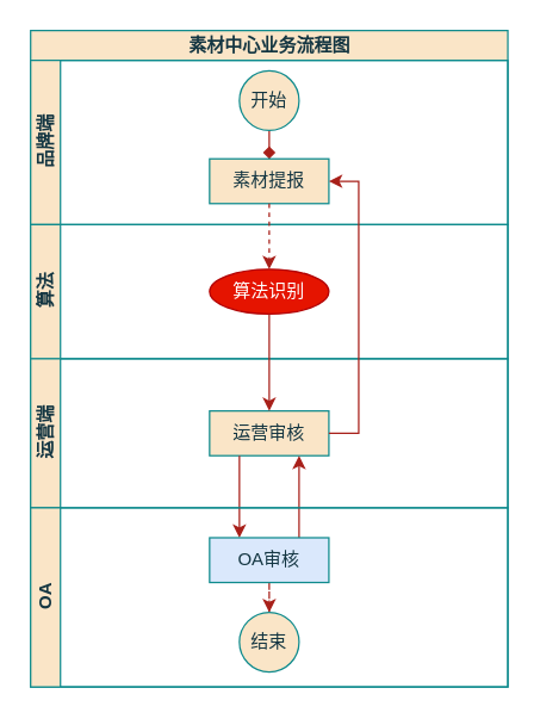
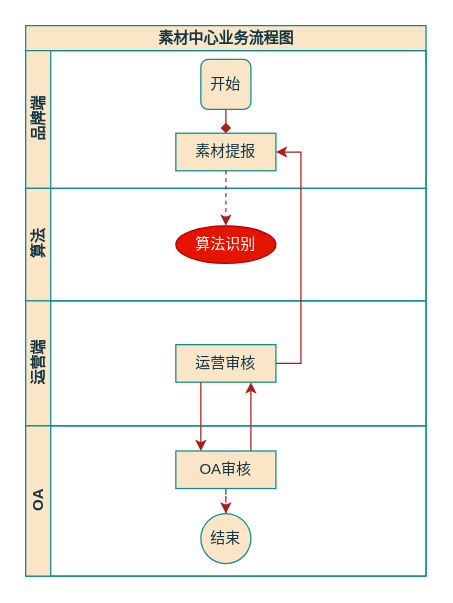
  <mxCell id="0" />
  <mxCell id="1" parent="0" />
  <mxCell id="2" value="素材中心业务流程图" style="swimlane;childLayout=stackLayout;resizeParent=1;resizeParentMax=0;horizontal=1;startSize=20;horizontalStack=0;html=1;labelBackgroundColor=none;fillColor=#FAE5C7;strokeColor=#0F8B8D;fontColor=#143642;" vertex="1" parent="1"><mxGeometry x="20" y="20" width="320" height="440" as="geometry"><mxRectangle x="170" y="10" width="150" height="30" as="alternateBounds" /></mxGeometry></mxCell>
  <mxCell id="3" value="品牌端" style="swimlane;startSize=20;horizontal=0;html=1;labelBackgroundColor=none;fillColor=#FAE5C7;strokeColor=#0F8B8D;fontColor=#143642;" vertex="1" parent="2"><mxGeometry y="20" width="320" height="110" as="geometry" /></mxCell>
  <mxCell id="4" style="edgeStyle=orthogonalEdgeStyle;rounded=0;orthogonalLoop=1;jettySize=auto;html=1;exitX=0.5;exitY=1;exitDx=0;exitDy=0;labelBackgroundColor=none;strokeColor=#A8201A;fontColor=default;endArrow=diamond;" edge="1" parent="3" source="5" target="6"><mxGeometry relative="1" as="geometry" /></mxCell>
- <mxCell id="5" value="开始" style="ellipse;whiteSpace=wrap;html=1;labelBackgroundColor=none;fillColor=#FAE5C7;strokeColor=#0F8B8D;fontColor=#143642;" vertex="1" parent="3"><mxGeometry x="140" y="7" width="40" height="40" as="geometry" /></mxCell>
+ <mxCell id="5" value="开始" style="whiteSpace=wrap;html=1;labelBackgroundColor=none;fillColor=#FAE5C7;strokeColor=#0F8B8D;fontColor=#143642;rounded=1;" vertex="1" parent="3"><mxGeometry x="140" y="7" width="40" height="40" as="geometry" /></mxCell>
  <mxCell id="6" value="素材提报" style="rounded=0;whiteSpace=wrap;html=1;glass=0;sketch=0;labelBackgroundColor=none;fillColor=#FAE5C7;strokeColor=#0F8B8D;fontColor=#143642;" vertex="1" parent="3"><mxGeometry x="120" y="66" width="80" height="30" as="geometry" /></mxCell>
  <mxCell id="7" value="算法" style="swimlane;startSize=20;horizontal=0;html=1;labelBackgroundColor=none;fillColor=#FAE5C7;strokeColor=#0F8B8D;fontColor=#143642;" vertex="1" parent="2"><mxGeometry y="130" width="320" height="90" as="geometry" /></mxCell>
  <mxCell id="8" value="算法识别" style="ellipse;whiteSpace=wrap;html=1;glass=0;sketch=0;labelBackgroundColor=none;fillColor=#e51400;strokeColor=#B20000;fontColor=#ffffff;" vertex="1" parent="7"><mxGeometry x="120" y="30" width="80" height="30" as="geometry" /></mxCell>
  <mxCell id="9" value="运营端" style="swimlane;startSize=20;horizontal=0;html=1;labelBackgroundColor=none;fillColor=#FAE5C7;strokeColor=#0F8B8D;fontColor=#143642;" vertex="1" parent="2"><mxGeometry y="220" width="320" height="100" as="geometry" /></mxCell>
  <mxCell id="10" value="运营审核" style="rounded=0;whiteSpace=wrap;html=1;glass=0;sketch=0;labelBackgroundColor=none;fillColor=#FAE5C7;strokeColor=#0F8B8D;fontColor=#143642;" vertex="1" parent="9"><mxGeometry x="120" y="35" width="80" height="30" as="geometry" /></mxCell>
  <mxCell id="11" style="edgeStyle=orthogonalEdgeStyle;rounded=0;orthogonalLoop=1;jettySize=auto;html=1;exitX=0.5;exitY=1;exitDx=0;exitDy=0;labelBackgroundColor=none;strokeColor=#A8201A;fontColor=default;dashed=1;" edge="1" parent="2" source="6" target="8"><mxGeometry relative="1" as="geometry" /></mxCell>
- <mxCell id="12" style="edgeStyle=orthogonalEdgeStyle;rounded=0;orthogonalLoop=1;jettySize=auto;html=1;exitX=0.5;exitY=1;exitDx=0;exitDy=0;entryX=0.5;entryY=0;entryDx=0;entryDy=0;labelBackgroundColor=none;strokeColor=#A8201A;fontColor=default;" edge="1" parent="2" source="8" target="10"><mxGeometry relative="1" as="geometry" /></mxCell>
  <mxCell id="13" style="edgeStyle=orthogonalEdgeStyle;rounded=0;orthogonalLoop=1;jettySize=auto;html=1;exitX=1;exitY=0.5;exitDx=0;exitDy=0;entryX=1;entryY=0.5;entryDx=0;entryDy=0;labelBackgroundColor=none;strokeColor=#A8201A;fontColor=default;" edge="1" parent="2" source="10" target="6"><mxGeometry relative="1" as="geometry" /></mxCell>
  <mxCell id="14" style="edgeStyle=orthogonalEdgeStyle;rounded=0;orthogonalLoop=1;jettySize=auto;html=1;exitX=0.25;exitY=1;exitDx=0;exitDy=0;entryX=0.25;entryY=0;entryDx=0;entryDy=0;labelBackgroundColor=none;strokeColor=#A8201A;fontColor=default;" edge="1" parent="2" source="10" target="18"><mxGeometry relative="1" as="geometry" /></mxCell>
  <mxCell id="15" style="edgeStyle=orthogonalEdgeStyle;rounded=0;orthogonalLoop=1;jettySize=auto;html=1;exitX=0.75;exitY=0;exitDx=0;exitDy=0;entryX=0.75;entryY=1;entryDx=0;entryDy=0;labelBackgroundColor=none;strokeColor=#A8201A;fontColor=default;" edge="1" parent="2" source="18" target="10"><mxGeometry relative="1" as="geometry" /></mxCell>
  <mxCell id="16" value="OA" style="swimlane;startSize=20;horizontal=0;html=1;labelBackgroundColor=none;fillColor=#FAE5C7;strokeColor=#0F8B8D;fontColor=#143642;" vertex="1" parent="2"><mxGeometry y="320" width="320" height="120" as="geometry"><mxRectangle y="260" width="480" height="110" as="alternateBounds" /></mxGeometry></mxCell>
  <mxCell id="17" value="" style="edgeStyle=orthogonalEdgeStyle;rounded=0;orthogonalLoop=1;jettySize=auto;html=1;strokeColor=#A8201A;fontColor=#143642;fillColor=#FAE5C7;dashed=1;" edge="1" parent="16" source="18" target="19"><mxGeometry relative="1" as="geometry" /></mxCell>
- <mxCell id="18" value="OA审核" style="rounded=0;whiteSpace=wrap;html=1;glass=0;sketch=0;labelBackgroundColor=none;fillColor=#dae8fc;strokeColor=#0F8B8D;fontColor=#143642;" vertex="1" parent="16"><mxGeometry x="120" y="20" width="80" height="30" as="geometry" /></mxCell>
+ <mxCell id="18" value="OA审核" style="rounded=0;whiteSpace=wrap;html=1;glass=0;sketch=0;labelBackgroundColor=none;fillColor=#FAE5C7;strokeColor=#0F8B8D;fontColor=#143642;" vertex="1" parent="16"><mxGeometry x="120" y="20" width="80" height="30" as="geometry" /></mxCell>
  <mxCell id="19" value="结束" style="ellipse;whiteSpace=wrap;html=1;labelBackgroundColor=none;fillColor=#FAE5C7;strokeColor=#0F8B8D;fontColor=#143642;" vertex="1" parent="16"><mxGeometry x="140" y="70" width="40" height="40" as="geometry" /></mxCell>
